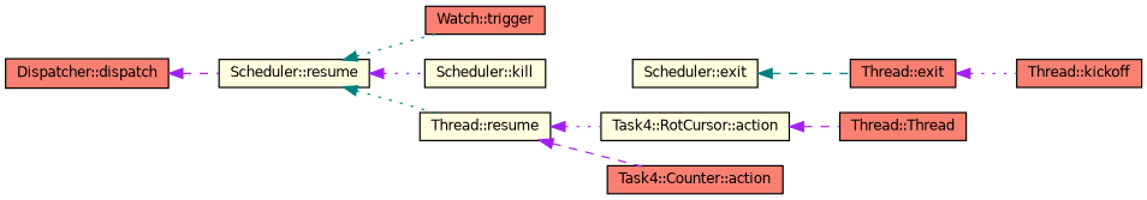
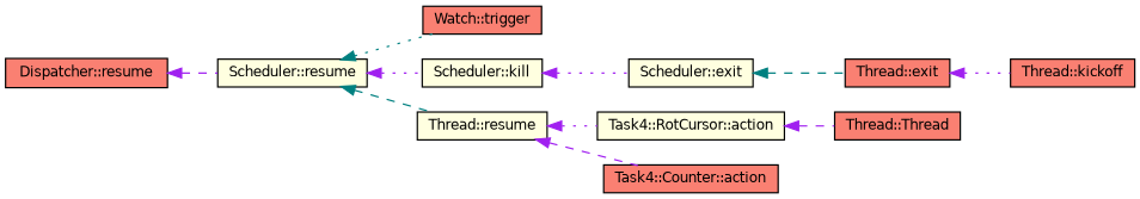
  digraph {
    rankdir=LR
    node [color=black fillcolor=salmon fontname=Helvetica fontsize=10 shape=record style=filled]
    edge [color=purple dir=back fontname=Helvetica fontsize=10 labelfontname=Helvetica labelfontsize=10 style=dotted]
-   n1 [fontcolor=black height=0.2 label="Dispatcher::dispatch" width=0.4]
+   n1 [fontcolor=black height=0.2 label="Dispatcher::resume" width=0.4]
    n2 [fillcolor=lightyellow height=0.2 label="Scheduler::resume" width=0.4]
    n3 [height=0.2 label="Watch::trigger" width=0.4]
    n4 [fillcolor=lightyellow height=0.2 label="Scheduler::kill" width=0.4]
    n5 [fillcolor=lightyellow height=0.2 label="Thread::resume" width=0.4]
    n6 [fillcolor=lightyellow height=0.2 label="Scheduler::exit" width=0.4]
    n7 [fillcolor=lightyellow height=0.2 label="Task4::RotCursor::action" width=0.4]
    n8 [height=0.2 label="Task4::Counter::action" width=0.4]
    n9 [height=0.2 label="Thread::exit" width=0.4]
    n10 [height=0.2 label="Thread::kickoff" width=0.4]
    n11 [height=0.2 label="Thread::Thread" width=0.4]
    n1 -> n2 [style=dashed]
    n2 -> n3 [color=teal]
    n2 -> n4
-   n2 -> n5 [color=teal]
+   n2 -> n5 [color=teal style=dashed]
+   n4 -> n6
    n5 -> n7
    n5 -> n8 [style=dashed]
    n6 -> n9 [color=teal style=dashed]
    n7 -> n11 [style=dashed]
    n9 -> n10
  }
